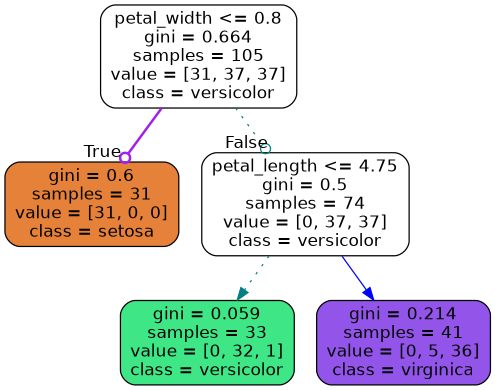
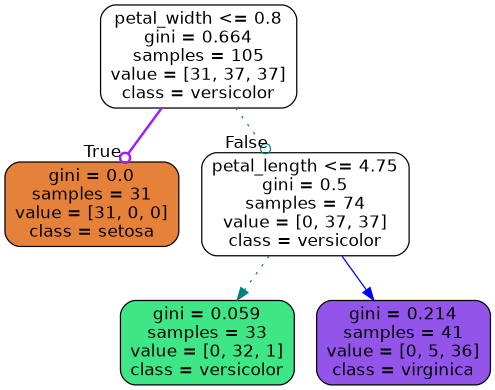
  digraph {
    node [color=black fillcolor="#ffffff" fontname=helvetica shape=box style="filled, rounded"]
    edge [fontname=helvetica color=teal style=dotted arrowhead=odot]
    n1 [label="petal_width <= 0.8\ngini = 0.664\nsamples = 105\nvalue = [31, 37, 37]\nclass = versicolor"]
-   n2 [fillcolor="#e58139" label="gini = 0.6\nsamples = 31\nvalue = [31, 0, 0]\nclass = setosa"]
+   n2 [fillcolor="#e58139" label="gini = 0.0\nsamples = 31\nvalue = [31, 0, 0]\nclass = setosa"]
    n3 [label="petal_length <= 4.75\ngini = 0.5\nsamples = 74\nvalue = [0, 37, 37]\nclass = versicolor"]
    n4 [fillcolor="#3fe685" label="gini = 0.059\nsamples = 33\nvalue = [0, 32, 1]\nclass = versicolor"]
    n5 [fillcolor="#9254e9" label="gini = 0.214\nsamples = 41\nvalue = [0, 5, 36]\nclass = virginica"]
    n1 -> n2 [headlabel=True labelangle=45 labeldistance=2.5 color=purple style=bold]
    n1 -> n3 [headlabel=False labelangle=-45 labeldistance=2.5]
    n3 -> n4 [arrowhead=normal]
    n3 -> n5 [color=blue style=solid arrowhead=normal]
  }
